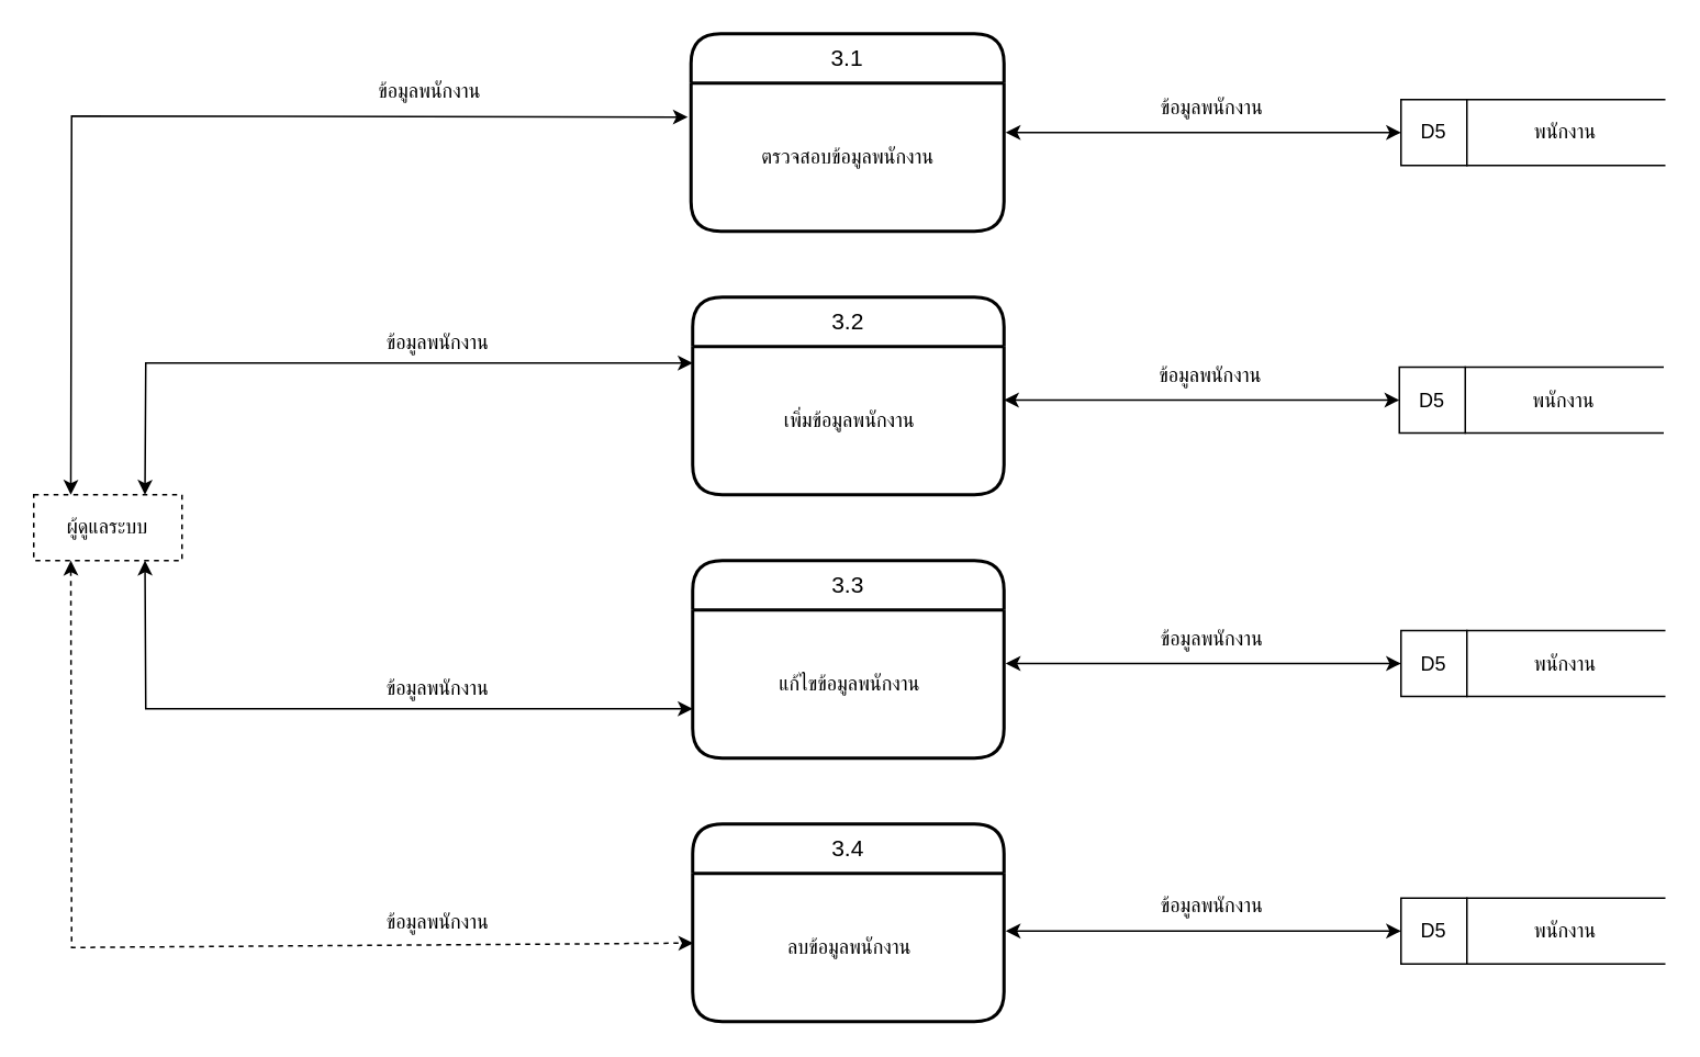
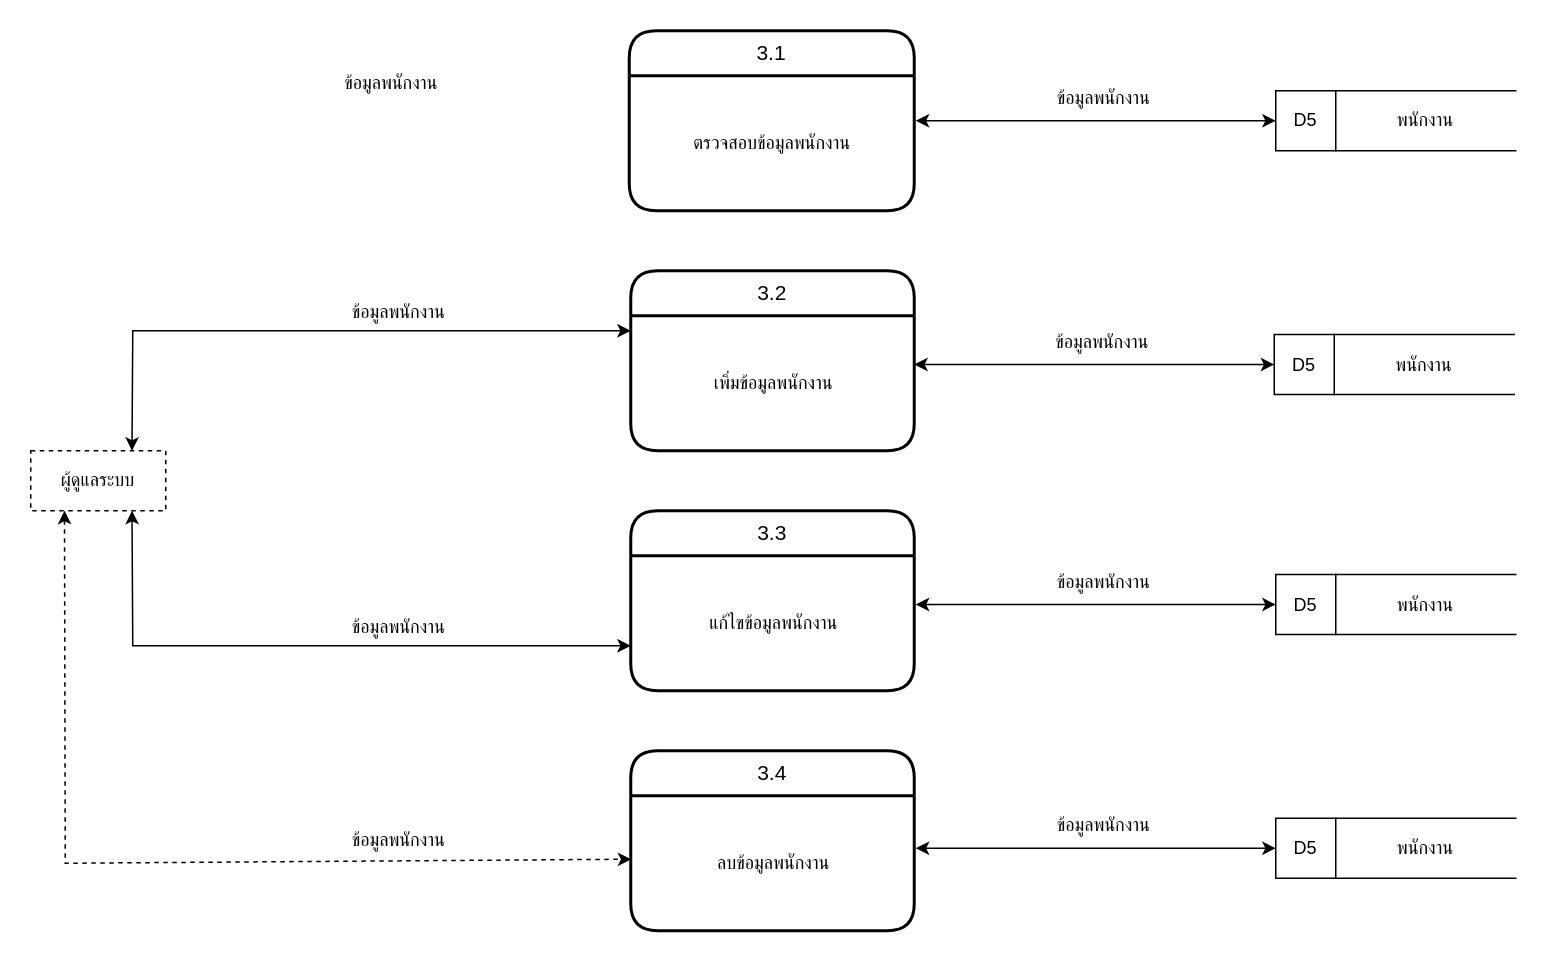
  <mxCell id="0" />
  <mxCell id="1" parent="0" />
  <mxCell id="2" value="ผู้ดูแลระบบ" style="rounded=0;whiteSpace=wrap;html=1;dashed=1;" vertex="1" parent="1"><mxGeometry x="20" y="300" width="90" height="40" as="geometry" /></mxCell>
  <mxCell id="3" value="3.1" style="swimlane;childLayout=stackLayout;horizontal=1;startSize=30;horizontalStack=0;rounded=1;fontSize=14;fontStyle=0;strokeWidth=2;resizeParent=0;resizeLast=1;shadow=0;dashed=0;align=center;arcSize=20;whiteSpace=wrap;html=1;swimlaneLine=1;glass=0;" vertex="1" parent="1"><mxGeometry x="419" y="20" width="190" height="120" as="geometry" /></mxCell>
  <mxCell id="4" value="ตรวจสอบข้อมูลพนักงาน" style="text;html=1;align=center;verticalAlign=middle;resizable=0;points=[];autosize=1;strokeColor=none;fillColor=none;" vertex="1" parent="3"><mxGeometry y="30" width="190" height="90" as="geometry" /></mxCell>
  <mxCell id="5" value="3.2" style="swimlane;childLayout=stackLayout;horizontal=1;startSize=30;horizontalStack=0;rounded=1;fontSize=14;fontStyle=0;strokeWidth=2;resizeParent=0;resizeLast=1;shadow=0;dashed=0;align=center;arcSize=20;whiteSpace=wrap;html=1;swimlaneLine=1;glass=0;" vertex="1" parent="1"><mxGeometry x="420" y="180" width="189" height="120" as="geometry" /></mxCell>
  <mxCell id="6" value="เพิ่มข้อมูลพนักงาน" style="text;html=1;align=center;verticalAlign=middle;resizable=0;points=[];autosize=1;strokeColor=none;fillColor=none;" vertex="1" parent="5"><mxGeometry y="30" width="189" height="90" as="geometry" /></mxCell>
  <mxCell id="7" value="3.3" style="swimlane;childLayout=stackLayout;horizontal=1;startSize=30;horizontalStack=0;rounded=1;fontSize=14;fontStyle=0;strokeWidth=2;resizeParent=0;resizeLast=1;shadow=0;dashed=0;align=center;arcSize=20;whiteSpace=wrap;html=1;swimlaneLine=1;glass=0;" vertex="1" parent="1"><mxGeometry x="420" y="340" width="189" height="120" as="geometry" /></mxCell>
  <mxCell id="8" value="แก้ไขข้อมูลพนักงาน" style="text;html=1;align=center;verticalAlign=middle;resizable=0;points=[];autosize=1;strokeColor=none;fillColor=none;" vertex="1" parent="7"><mxGeometry y="30" width="189" height="90" as="geometry" /></mxCell>
  <mxCell id="9" value="3.4" style="swimlane;childLayout=stackLayout;horizontal=1;startSize=30;horizontalStack=0;rounded=1;fontSize=14;fontStyle=0;strokeWidth=2;resizeParent=0;resizeLast=1;shadow=0;dashed=0;align=center;arcSize=20;whiteSpace=wrap;html=1;swimlaneLine=1;glass=0;" vertex="1" parent="1"><mxGeometry x="420" y="500" width="189" height="120" as="geometry" /></mxCell>
  <mxCell id="10" value="ลบข้อมูลพนักงาน" style="text;html=1;align=center;verticalAlign=middle;resizable=0;points=[];autosize=1;strokeColor=none;fillColor=none;" vertex="1" parent="9"><mxGeometry y="30" width="189" height="90" as="geometry" /></mxCell>
  <mxCell id="11" value="พนักงาน" style="shape=partialRectangle;whiteSpace=wrap;html=1;left=0;right=0;fillColor=none;" vertex="1" parent="1"><mxGeometry x="890" y="60" width="120" height="40" as="geometry" /></mxCell>
  <mxCell id="12" value="D5" style="rounded=0;whiteSpace=wrap;html=1;" vertex="1" parent="1"><mxGeometry x="850" y="60" width="40" height="40" as="geometry" /></mxCell>
- <mxCell id="13" value="" style="endArrow=classic;startArrow=classic;html=1;rounded=0;exitX=0.25;exitY=0;exitDx=0;exitDy=0;entryX=-0.01;entryY=0.229;entryDx=0;entryDy=0;entryPerimeter=0;" edge="1" parent="1" source="2" target="4"><mxGeometry width="50" height="50" relative="1" as="geometry"><mxPoint x="460" y="290" as="sourcePoint" /><mxPoint x="390" y="100" as="targetPoint" /><Array as="points"><mxPoint x="43" y="70" /></Array></mxGeometry></mxCell>
  <mxCell id="14" value="" style="endArrow=classic;startArrow=classic;html=1;rounded=0;exitX=0.75;exitY=0;exitDx=0;exitDy=0;entryX=0;entryY=0.111;entryDx=0;entryDy=0;entryPerimeter=0;" edge="1" parent="1" source="2" target="6"><mxGeometry width="50" height="50" relative="1" as="geometry"><mxPoint x="350" y="220" as="sourcePoint" /><mxPoint x="400" y="170" as="targetPoint" /><Array as="points"><mxPoint x="88" y="220" /></Array></mxGeometry></mxCell>
  <mxCell id="15" value="" style="endArrow=classic;startArrow=classic;html=1;rounded=0;exitX=0.75;exitY=1;exitDx=0;exitDy=0;" edge="1" parent="1" source="2"><mxGeometry width="50" height="50" relative="1" as="geometry"><mxPoint x="350" y="470" as="sourcePoint" /><mxPoint x="420" y="430" as="targetPoint" /><Array as="points"><mxPoint x="88" y="430" /></Array></mxGeometry></mxCell>
  <mxCell id="16" value="" style="endArrow=classic;startArrow=classic;html=1;rounded=0;exitX=0.25;exitY=1;exitDx=0;exitDy=0;entryX=0.002;entryY=0.47;entryDx=0;entryDy=0;entryPerimeter=0;dashed=1;" edge="1" parent="1" source="2" target="10"><mxGeometry width="50" height="50" relative="1" as="geometry"><mxPoint x="350" y="380" as="sourcePoint" /><mxPoint x="420" y="560" as="targetPoint" /><Array as="points"><mxPoint x="43" y="575" /></Array></mxGeometry></mxCell>
  <mxCell id="17" value="" style="endArrow=classic;startArrow=classic;html=1;rounded=0;entryX=0;entryY=0.5;entryDx=0;entryDy=0;" edge="1" parent="1" target="12"><mxGeometry width="50" height="50" relative="1" as="geometry"><mxPoint x="610" y="80" as="sourcePoint" /><mxPoint x="640" y="70" as="targetPoint" /></mxGeometry></mxCell>
  <mxCell id="18" value="ข้อมูลพนักงาน" style="text;html=1;align=center;verticalAlign=middle;resizable=0;points=[];autosize=1;strokeColor=none;fillColor=none;" vertex="1" parent="1"><mxGeometry x="220" y="40" width="80" height="30" as="geometry" /></mxCell>
  <mxCell id="19" value="ข้อมูลพนักงาน" style="text;html=1;align=center;verticalAlign=middle;resizable=0;points=[];autosize=1;strokeColor=none;fillColor=none;" vertex="1" parent="1"><mxGeometry x="225" y="545" width="80" height="30" as="geometry" /></mxCell>
  <mxCell id="20" value="ข้อมูลพนักงาน" style="text;html=1;align=center;verticalAlign=middle;resizable=0;points=[];autosize=1;strokeColor=none;fillColor=none;" vertex="1" parent="1"><mxGeometry x="225" y="402.5" width="80" height="30" as="geometry" /></mxCell>
  <mxCell id="21" value="ข้อมูลพนักงาน" style="text;html=1;align=center;verticalAlign=middle;resizable=0;points=[];autosize=1;strokeColor=none;fillColor=none;" vertex="1" parent="1"><mxGeometry x="225" y="192.5" width="80" height="30" as="geometry" /></mxCell>
  <mxCell id="22" value="ข้อมูลพนักงาน" style="text;html=1;align=center;verticalAlign=middle;resizable=0;points=[];autosize=1;strokeColor=none;fillColor=none;" vertex="1" parent="1"><mxGeometry x="695" y="50" width="80" height="30" as="geometry" /></mxCell>
  <mxCell id="23" value="พนักงาน" style="shape=partialRectangle;whiteSpace=wrap;html=1;left=0;right=0;fillColor=none;" vertex="1" parent="1"><mxGeometry x="889" y="222.5" width="120" height="40" as="geometry" /></mxCell>
  <mxCell id="24" value="D5" style="rounded=0;whiteSpace=wrap;html=1;" vertex="1" parent="1"><mxGeometry x="849" y="222.5" width="40" height="40" as="geometry" /></mxCell>
  <mxCell id="25" value="" style="endArrow=classic;startArrow=classic;html=1;rounded=0;entryX=0;entryY=0.5;entryDx=0;entryDy=0;" edge="1" parent="1" target="24"><mxGeometry width="50" height="50" relative="1" as="geometry"><mxPoint x="609" y="242.5" as="sourcePoint" /><mxPoint x="639" y="232.5" as="targetPoint" /></mxGeometry></mxCell>
  <mxCell id="26" value="ข้อมูลพนักงาน" style="text;html=1;align=center;verticalAlign=middle;resizable=0;points=[];autosize=1;strokeColor=none;fillColor=none;" vertex="1" parent="1"><mxGeometry x="694" y="212.5" width="80" height="30" as="geometry" /></mxCell>
  <mxCell id="27" value="พนักงาน" style="shape=partialRectangle;whiteSpace=wrap;html=1;left=0;right=0;fillColor=none;" vertex="1" parent="1"><mxGeometry x="890" y="382.5" width="120" height="40" as="geometry" /></mxCell>
  <mxCell id="28" value="D5" style="rounded=0;whiteSpace=wrap;html=1;" vertex="1" parent="1"><mxGeometry x="850" y="382.5" width="40" height="40" as="geometry" /></mxCell>
  <mxCell id="29" value="" style="endArrow=classic;startArrow=classic;html=1;rounded=0;entryX=0;entryY=0.5;entryDx=0;entryDy=0;" edge="1" parent="1" target="28"><mxGeometry width="50" height="50" relative="1" as="geometry"><mxPoint x="610" y="402.5" as="sourcePoint" /><mxPoint x="640" y="392.5" as="targetPoint" /></mxGeometry></mxCell>
  <mxCell id="30" value="ข้อมูลพนักงาน" style="text;html=1;align=center;verticalAlign=middle;resizable=0;points=[];autosize=1;strokeColor=none;fillColor=none;" vertex="1" parent="1"><mxGeometry x="695" y="372.5" width="80" height="30" as="geometry" /></mxCell>
  <mxCell id="31" value="พนักงาน" style="shape=partialRectangle;whiteSpace=wrap;html=1;left=0;right=0;fillColor=none;" vertex="1" parent="1"><mxGeometry x="890" y="545" width="120" height="40" as="geometry" /></mxCell>
  <mxCell id="32" value="D5" style="rounded=0;whiteSpace=wrap;html=1;" vertex="1" parent="1"><mxGeometry x="850" y="545" width="40" height="40" as="geometry" /></mxCell>
  <mxCell id="33" value="" style="endArrow=classic;startArrow=classic;html=1;rounded=0;entryX=0;entryY=0.5;entryDx=0;entryDy=0;" edge="1" parent="1" target="32"><mxGeometry width="50" height="50" relative="1" as="geometry"><mxPoint x="610" y="565" as="sourcePoint" /><mxPoint x="640" y="555" as="targetPoint" /></mxGeometry></mxCell>
  <mxCell id="34" value="ข้อมูลพนักงาน" style="text;html=1;align=center;verticalAlign=middle;resizable=0;points=[];autosize=1;strokeColor=none;fillColor=none;" vertex="1" parent="1"><mxGeometry x="695" y="535" width="80" height="30" as="geometry" /></mxCell>
